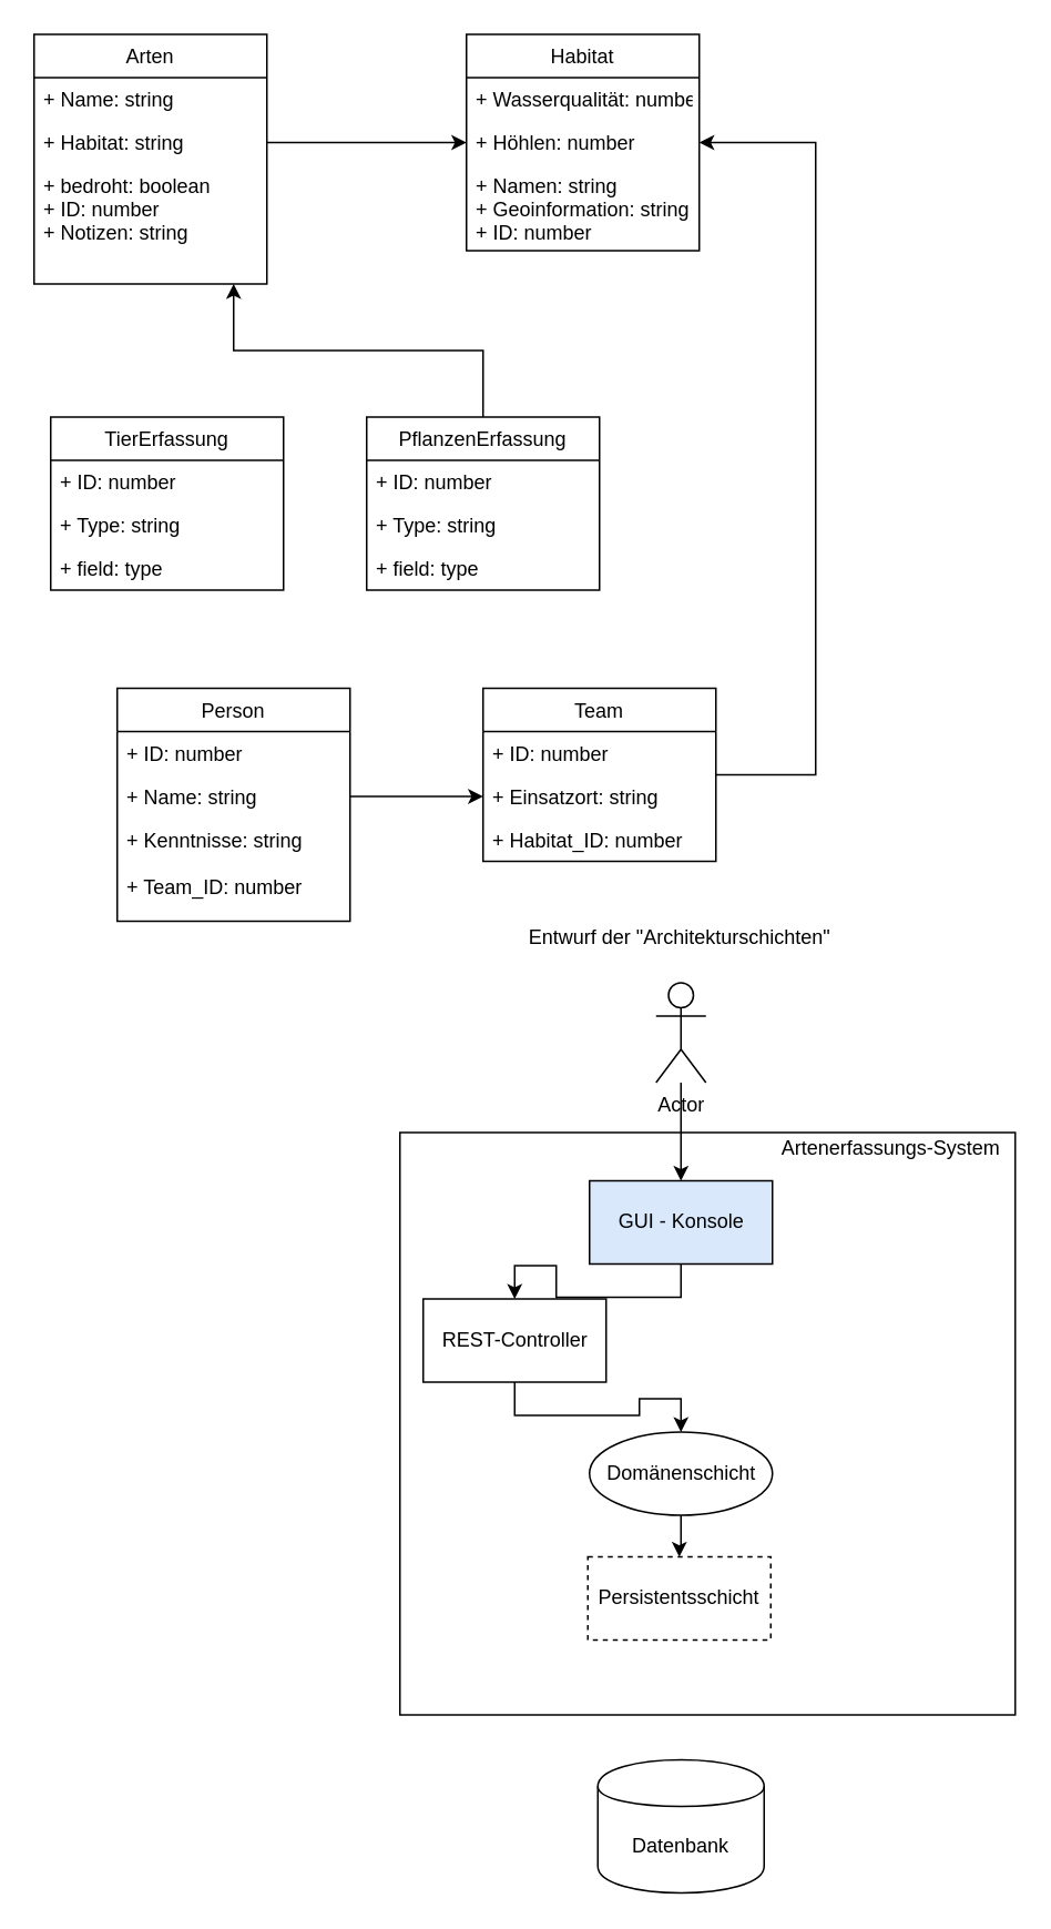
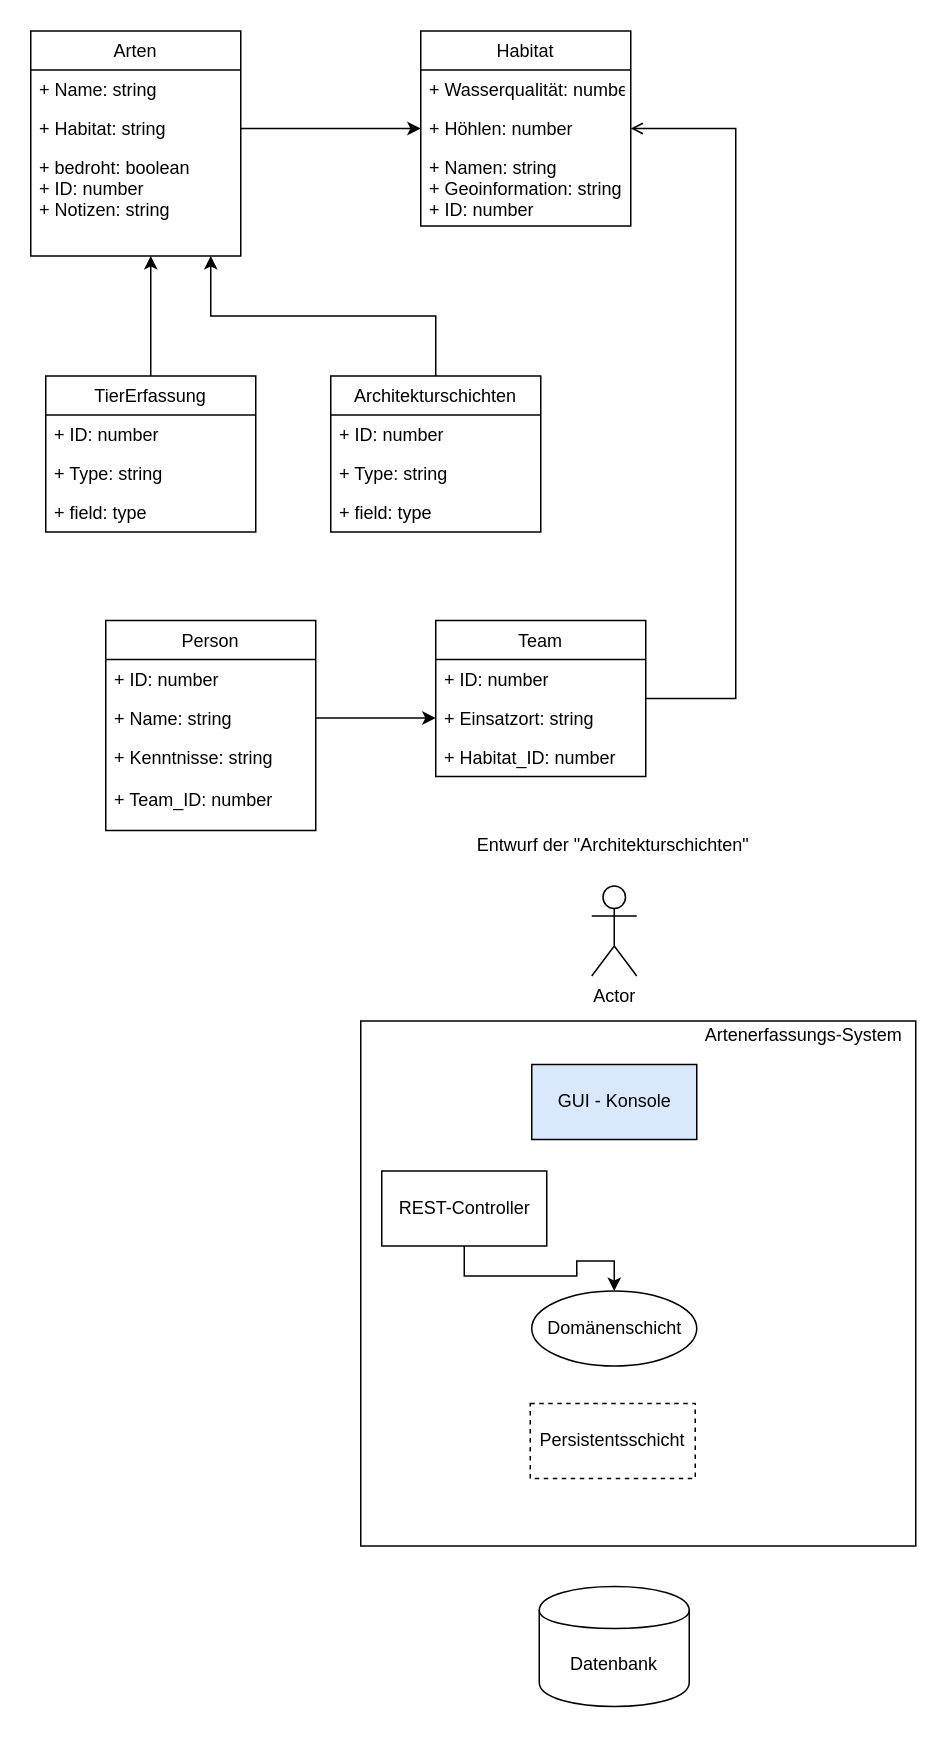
  <mxCell id="0" />
  <mxCell id="1" parent="0" />
  <mxCell id="2" value="" style="html=1;fillColor=none;" vertex="1" parent="1"><mxGeometry x="240" y="680" width="370" height="350" as="geometry" /></mxCell>
  <mxCell id="3" value="Arten" style="swimlane;fontStyle=0;childLayout=stackLayout;horizontal=1;startSize=26;fillColor=none;horizontalStack=0;resizeParent=1;resizeParentMax=0;resizeLast=0;collapsible=1;marginBottom=0;" vertex="1" parent="1"><mxGeometry x="20" y="20" width="140" height="150" as="geometry" /></mxCell>
  <mxCell id="4" value="+ Name: string" style="text;strokeColor=none;fillColor=none;align=left;verticalAlign=top;spacingLeft=4;spacingRight=4;overflow=hidden;rotatable=0;points=[[0,0.5],[1,0.5]];portConstraint=eastwest;" vertex="1" parent="3"><mxGeometry y="26" width="140" height="26" as="geometry" /></mxCell>
  <mxCell id="5" value="+ Habitat: string" style="text;strokeColor=none;fillColor=none;align=left;verticalAlign=top;spacingLeft=4;spacingRight=4;overflow=hidden;rotatable=0;points=[[0,0.5],[1,0.5]];portConstraint=eastwest;" vertex="1" parent="3"><mxGeometry y="52" width="140" height="26" as="geometry" /></mxCell>
  <mxCell id="6" value="+ bedroht: boolean &#10;+ ID: number&#10;+ Notizen: string" style="text;strokeColor=none;fillColor=none;align=left;verticalAlign=top;spacingLeft=4;spacingRight=4;overflow=hidden;rotatable=0;points=[[0,0.5],[1,0.5]];portConstraint=eastwest;" vertex="1" parent="3"><mxGeometry y="78" width="140" height="72" as="geometry" /></mxCell>
  <mxCell id="7" value="Habitat" style="swimlane;fontStyle=0;childLayout=stackLayout;horizontal=1;startSize=26;fillColor=none;horizontalStack=0;resizeParent=1;resizeParentMax=0;resizeLast=0;collapsible=1;marginBottom=0;" vertex="1" parent="1"><mxGeometry x="280" y="20" width="140" height="130" as="geometry" /></mxCell>
  <mxCell id="8" value="+ Wasserqualität: number" style="text;strokeColor=none;fillColor=none;align=left;verticalAlign=top;spacingLeft=4;spacingRight=4;overflow=hidden;rotatable=0;points=[[0,0.5],[1,0.5]];portConstraint=eastwest;" vertex="1" parent="7"><mxGeometry y="26" width="140" height="26" as="geometry" /></mxCell>
  <mxCell id="9" value="+ Höhlen: number" style="text;strokeColor=none;fillColor=none;align=left;verticalAlign=top;spacingLeft=4;spacingRight=4;overflow=hidden;rotatable=0;points=[[0,0.5],[1,0.5]];portConstraint=eastwest;" vertex="1" parent="7"><mxGeometry y="52" width="140" height="26" as="geometry" /></mxCell>
  <mxCell id="10" value="+ Namen: string&#10;+ Geoinformation: string&#10;+ ID: number" style="text;strokeColor=none;fillColor=none;align=left;verticalAlign=top;spacingLeft=4;spacingRight=4;overflow=hidden;rotatable=0;points=[[0,0.5],[1,0.5]];portConstraint=eastwest;" vertex="1" parent="7"><mxGeometry y="78" width="140" height="52" as="geometry" /></mxCell>
  <mxCell id="11" style="edgeStyle=orthogonalEdgeStyle;rounded=0;orthogonalLoop=1;jettySize=auto;html=1;" edge="1" parent="1" source="5" target="9"><mxGeometry relative="1" as="geometry" /></mxCell>
+ <mxCell id="12" style="edgeStyle=orthogonalEdgeStyle;rounded=0;orthogonalLoop=1;jettySize=auto;html=1;" edge="1" parent="1" source="13" target="6"><mxGeometry relative="1" as="geometry"><Array as="points"><mxPoint x="100" y="180" /><mxPoint x="100" y="180" /></Array></mxGeometry></mxCell>
  <mxCell id="13" value="TierErfassung" style="swimlane;fontStyle=0;childLayout=stackLayout;horizontal=1;startSize=26;fillColor=none;horizontalStack=0;resizeParent=1;resizeParentMax=0;resizeLast=0;collapsible=1;marginBottom=0;" vertex="1" parent="1"><mxGeometry x="30" y="250" width="140" height="104" as="geometry" /></mxCell>
  <mxCell id="14" value="+ ID: number" style="text;strokeColor=none;fillColor=none;align=left;verticalAlign=top;spacingLeft=4;spacingRight=4;overflow=hidden;rotatable=0;points=[[0,0.5],[1,0.5]];portConstraint=eastwest;" vertex="1" parent="13"><mxGeometry y="26" width="140" height="26" as="geometry" /></mxCell>
  <mxCell id="15" value="+ Type: string" style="text;strokeColor=none;fillColor=none;align=left;verticalAlign=top;spacingLeft=4;spacingRight=4;overflow=hidden;rotatable=0;points=[[0,0.5],[1,0.5]];portConstraint=eastwest;" vertex="1" parent="13"><mxGeometry y="52" width="140" height="26" as="geometry" /></mxCell>
  <mxCell id="16" value="+ field: type" style="text;strokeColor=none;fillColor=none;align=left;verticalAlign=top;spacingLeft=4;spacingRight=4;overflow=hidden;rotatable=0;points=[[0,0.5],[1,0.5]];portConstraint=eastwest;" vertex="1" parent="13"><mxGeometry y="78" width="140" height="26" as="geometry" /></mxCell>
  <mxCell id="17" style="edgeStyle=orthogonalEdgeStyle;rounded=0;orthogonalLoop=1;jettySize=auto;html=1;" edge="1" parent="1" source="18" target="6"><mxGeometry relative="1" as="geometry"><mxPoint x="130" y="180" as="targetPoint" /><Array as="points"><mxPoint x="290" y="210" /><mxPoint x="140" y="210" /></Array></mxGeometry></mxCell>
- <mxCell id="18" value="PflanzenErfassung" style="swimlane;fontStyle=0;childLayout=stackLayout;horizontal=1;startSize=26;fillColor=none;horizontalStack=0;resizeParent=1;resizeParentMax=0;resizeLast=0;collapsible=1;marginBottom=0;" vertex="1" parent="1"><mxGeometry x="220" y="250" width="140" height="104" as="geometry" /></mxCell>
+ <mxCell id="18" value="Architekturschichten" style="swimlane;fontStyle=0;childLayout=stackLayout;horizontal=1;startSize=26;fillColor=none;horizontalStack=0;resizeParent=1;resizeParentMax=0;resizeLast=0;collapsible=1;marginBottom=0;" vertex="1" parent="1"><mxGeometry x="220" y="250" width="140" height="104" as="geometry" /></mxCell>
  <mxCell id="19" value="+ ID: number" style="text;strokeColor=none;fillColor=none;align=left;verticalAlign=top;spacingLeft=4;spacingRight=4;overflow=hidden;rotatable=0;points=[[0,0.5],[1,0.5]];portConstraint=eastwest;" vertex="1" parent="18"><mxGeometry y="26" width="140" height="26" as="geometry" /></mxCell>
  <mxCell id="20" value="+ Type: string" style="text;strokeColor=none;fillColor=none;align=left;verticalAlign=top;spacingLeft=4;spacingRight=4;overflow=hidden;rotatable=0;points=[[0,0.5],[1,0.5]];portConstraint=eastwest;" vertex="1" parent="18"><mxGeometry y="52" width="140" height="26" as="geometry" /></mxCell>
  <mxCell id="21" value="+ field: type" style="text;strokeColor=none;fillColor=none;align=left;verticalAlign=top;spacingLeft=4;spacingRight=4;overflow=hidden;rotatable=0;points=[[0,0.5],[1,0.5]];portConstraint=eastwest;" vertex="1" parent="18"><mxGeometry y="78" width="140" height="26" as="geometry" /></mxCell>
  <mxCell id="22" value="Person" style="swimlane;fontStyle=0;childLayout=stackLayout;horizontal=1;startSize=26;fillColor=none;horizontalStack=0;resizeParent=1;resizeParentMax=0;resizeLast=0;collapsible=1;marginBottom=0;" vertex="1" parent="1"><mxGeometry x="70" y="413" width="140" height="140" as="geometry" /></mxCell>
  <mxCell id="23" value="+ ID: number" style="text;strokeColor=none;fillColor=none;align=left;verticalAlign=top;spacingLeft=4;spacingRight=4;overflow=hidden;rotatable=0;points=[[0,0.5],[1,0.5]];portConstraint=eastwest;" vertex="1" parent="22"><mxGeometry y="26" width="140" height="26" as="geometry" /></mxCell>
  <mxCell id="24" value="+ Name: string" style="text;strokeColor=none;fillColor=none;align=left;verticalAlign=top;spacingLeft=4;spacingRight=4;overflow=hidden;rotatable=0;points=[[0,0.5],[1,0.5]];portConstraint=eastwest;" vertex="1" parent="22"><mxGeometry y="52" width="140" height="26" as="geometry" /></mxCell>
  <mxCell id="25" value="+ Kenntnisse: string&#10;&#10;+ Team_ID: number" style="text;strokeColor=none;fillColor=none;align=left;verticalAlign=top;spacingLeft=4;spacingRight=4;overflow=hidden;rotatable=0;points=[[0,0.5],[1,0.5]];portConstraint=eastwest;" vertex="1" parent="22"><mxGeometry y="78" width="140" height="62" as="geometry" /></mxCell>
- <mxCell id="26" style="edgeStyle=orthogonalEdgeStyle;rounded=0;orthogonalLoop=1;jettySize=auto;html=1;" edge="1" parent="1" source="27" target="9"><mxGeometry relative="1" as="geometry"><Array as="points"><mxPoint x="490" y="465" /><mxPoint x="490" y="85" /></Array></mxGeometry></mxCell>
+ <mxCell id="26" style="edgeStyle=orthogonalEdgeStyle;rounded=0;orthogonalLoop=1;jettySize=auto;html=1;endArrow=open;" edge="1" parent="1" source="27" target="9"><mxGeometry relative="1" as="geometry"><Array as="points"><mxPoint x="490" y="465" /><mxPoint x="490" y="85" /></Array></mxGeometry></mxCell>
  <mxCell id="27" value="Team" style="swimlane;fontStyle=0;childLayout=stackLayout;horizontal=1;startSize=26;fillColor=none;horizontalStack=0;resizeParent=1;resizeParentMax=0;resizeLast=0;collapsible=1;marginBottom=0;" vertex="1" parent="1"><mxGeometry x="290" y="413" width="140" height="104" as="geometry" /></mxCell>
  <mxCell id="28" value="+ ID: number" style="text;strokeColor=none;fillColor=none;align=left;verticalAlign=top;spacingLeft=4;spacingRight=4;overflow=hidden;rotatable=0;points=[[0,0.5],[1,0.5]];portConstraint=eastwest;" vertex="1" parent="27"><mxGeometry y="26" width="140" height="26" as="geometry" /></mxCell>
  <mxCell id="29" value="+ Einsatzort: string" style="text;strokeColor=none;fillColor=none;align=left;verticalAlign=top;spacingLeft=4;spacingRight=4;overflow=hidden;rotatable=0;points=[[0,0.5],[1,0.5]];portConstraint=eastwest;" vertex="1" parent="27"><mxGeometry y="52" width="140" height="26" as="geometry" /></mxCell>
  <mxCell id="30" value="+ Habitat_ID: number" style="text;strokeColor=none;fillColor=none;align=left;verticalAlign=top;spacingLeft=4;spacingRight=4;overflow=hidden;rotatable=0;points=[[0,0.5],[1,0.5]];portConstraint=eastwest;" vertex="1" parent="27"><mxGeometry y="78" width="140" height="26" as="geometry" /></mxCell>
  <mxCell id="31" style="edgeStyle=orthogonalEdgeStyle;rounded=0;orthogonalLoop=1;jettySize=auto;html=1;" edge="1" parent="1" source="24" target="29"><mxGeometry relative="1" as="geometry" /></mxCell>
- <mxCell id="32" style="edgeStyle=orthogonalEdgeStyle;rounded=0;orthogonalLoop=1;jettySize=auto;html=1;" edge="1" parent="1" source="33" target="42"><mxGeometry relative="1" as="geometry" /></mxCell>
  <mxCell id="33" value="GUI - Konsole" style="html=1;fillColor=#dae8fc;" vertex="1" parent="1"><mxGeometry x="354" y="709" width="110" height="50" as="geometry" /></mxCell>
- <mxCell id="34" style="edgeStyle=orthogonalEdgeStyle;rounded=0;orthogonalLoop=1;jettySize=auto;html=1;" edge="1" parent="1" source="35" target="40"><mxGeometry relative="1" as="geometry" /></mxCell>
  <mxCell id="35" value="Domänenschicht" style="ellipse;html=1;" vertex="1" parent="1"><mxGeometry x="354" y="860" width="110" height="50" as="geometry" /></mxCell>
- <mxCell id="36" style="edgeStyle=orthogonalEdgeStyle;rounded=0;orthogonalLoop=1;jettySize=auto;html=1;" edge="1" parent="1" source="37" target="33"><mxGeometry relative="1" as="geometry" /></mxCell>
  <mxCell id="37" value="Actor" style="shape=umlActor;verticalLabelPosition=bottom;verticalAlign=top;html=1;" vertex="1" parent="1"><mxGeometry x="394" y="590" width="30" height="60" as="geometry" /></mxCell>
  <mxCell id="38" value="Artenerfassungs-System" style="text;html=1;align=center;verticalAlign=middle;resizable=0;points=[];autosize=1;strokeColor=none;" vertex="1" parent="1"><mxGeometry x="460" y="680" width="150" height="20" as="geometry" /></mxCell>
  <mxCell id="39" value="Datenbank" style="shape=cylinder;whiteSpace=wrap;html=1;boundedLbl=1;backgroundOutline=1;fillColor=none;" vertex="1" parent="1"><mxGeometry x="359" y="1057" width="100" height="80" as="geometry" /></mxCell>
  <mxCell id="40" value="Persistentsschicht" style="whiteSpace=wrap;html=1;fillColor=none;dashed=1;" vertex="1" parent="1"><mxGeometry x="353" y="935" width="110" height="50" as="geometry" /></mxCell>
  <mxCell id="41" style="edgeStyle=orthogonalEdgeStyle;rounded=0;orthogonalLoop=1;jettySize=auto;html=1;" edge="1" parent="1" source="42" target="35"><mxGeometry relative="1" as="geometry" /></mxCell>
  <mxCell id="42" value="REST-Controller" style="html=1;fillColor=none;" vertex="1" parent="1"><mxGeometry x="254" y="780" width="110" height="50" as="geometry" /></mxCell>
  <mxCell id="43" value="Entwurf der &quot;Architekturschichten&quot;" style="text;html=1;align=center;verticalAlign=middle;resizable=0;points=[];autosize=1;strokeColor=none;" vertex="1" parent="1"><mxGeometry x="308" y="553" width="200" height="20" as="geometry" /></mxCell>
